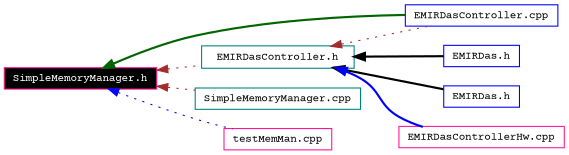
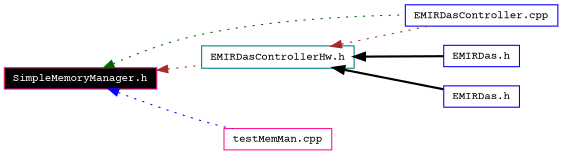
  digraph {
    fontname="Courier Prime"
    rankdir=LR
    node [color=deeppink fillcolor=white fontname="Courier Prime" fontsize=10 shape=record style=filled]
    edge [color=brown dir=back fontname="Courier Prime" fontsize=10 labelfontname=Helvetica labelfontsize=10 style=dotted]
    n1 [fillcolor=black fontcolor=white height=0.2 label="SimpleMemoryManager.h" width=0.4]
    n2 [color=blue height=0.2 label="EMIRDasController.cpp" width=0.4]
-   n3 [color=teal height=0.2 label="EMIRDasController.h" width=0.4]
-   n4 [color=teal height=0.2 label="SimpleMemoryManager.cpp" width=0.4]
+   n3 [color=teal height=0.2 label="EMIRDasControllerHw.h" width=0.4]
    n5 [height=0.2 label="testMemMan.cpp" width=0.4]
    n6 [color=blue height=0.2 label="EMIRDas.h" width=0.4]
    n7 [color=blue height=0.2 label="EMIRDas.h" width=0.4]
-   n8 [height=0.2 label="EMIRDasControllerHw.cpp" width=0.4]
-   n1 -> n2 [color=darkgreen style=bold]
+   n1 -> n2 [color=darkgreen]
    n1 -> n3
-   n1 -> n4
    n1 -> n5 [color=blue]
    n3 -> n2
    n3 -> n6 [color=black style=bold]
    n3 -> n7 [color=black style=bold]
-   n3 -> n8 [color=blue style=bold]
  }
